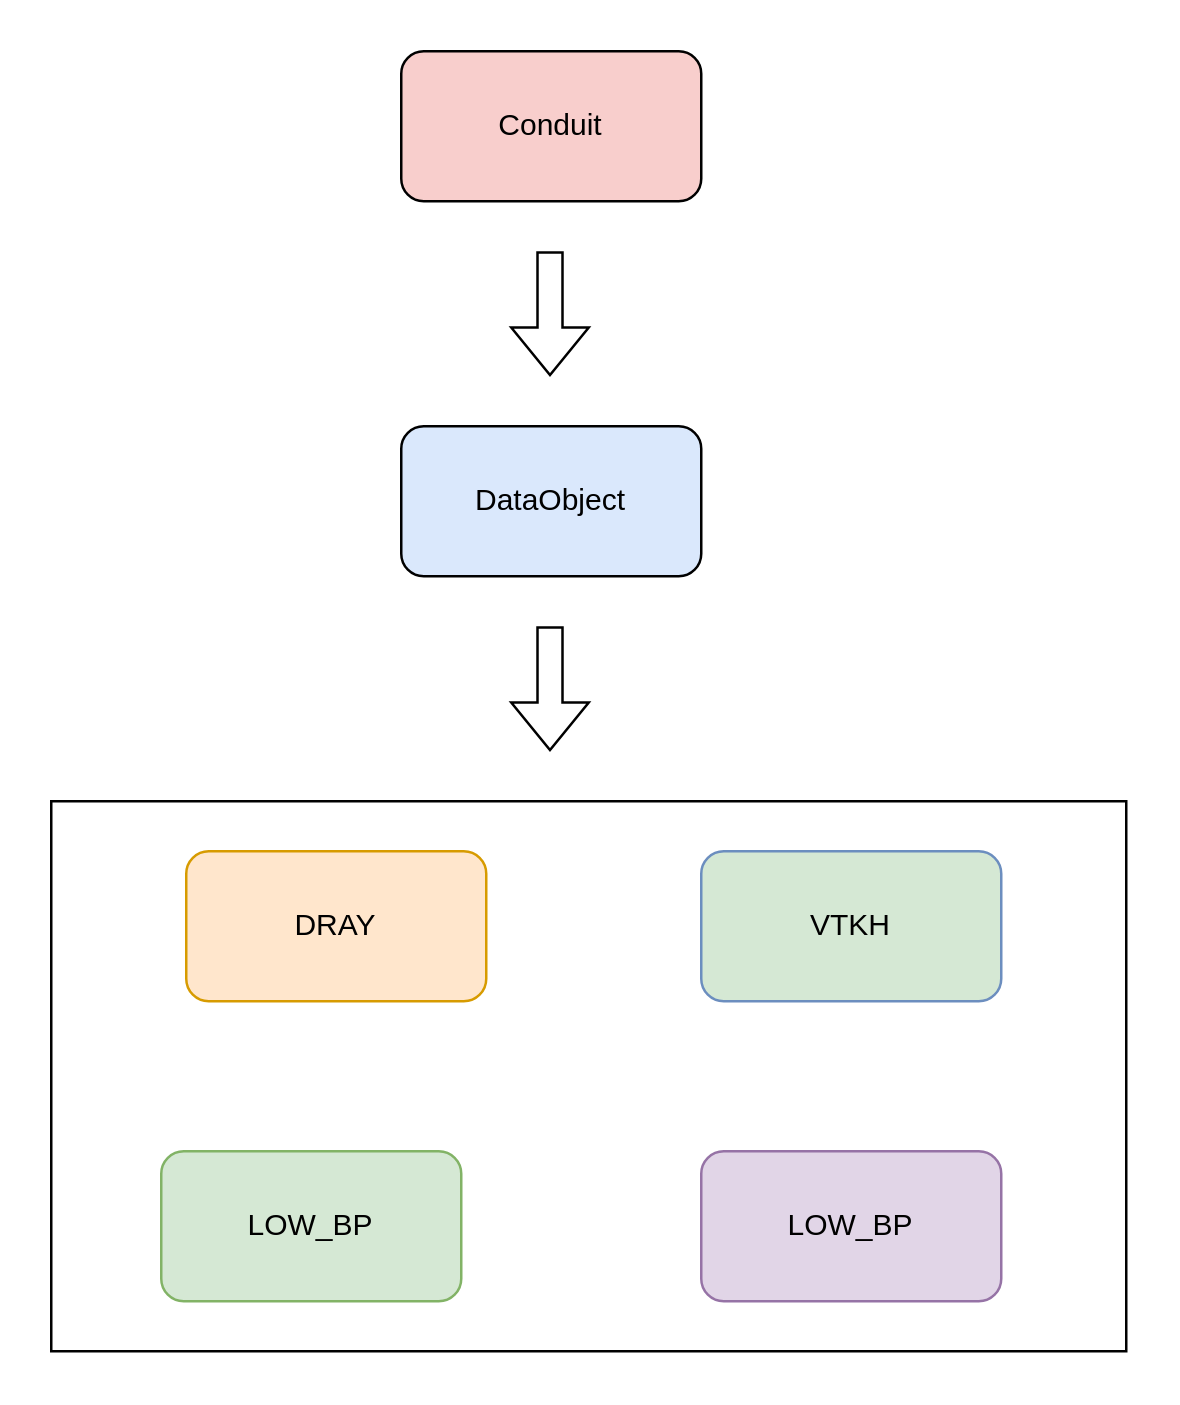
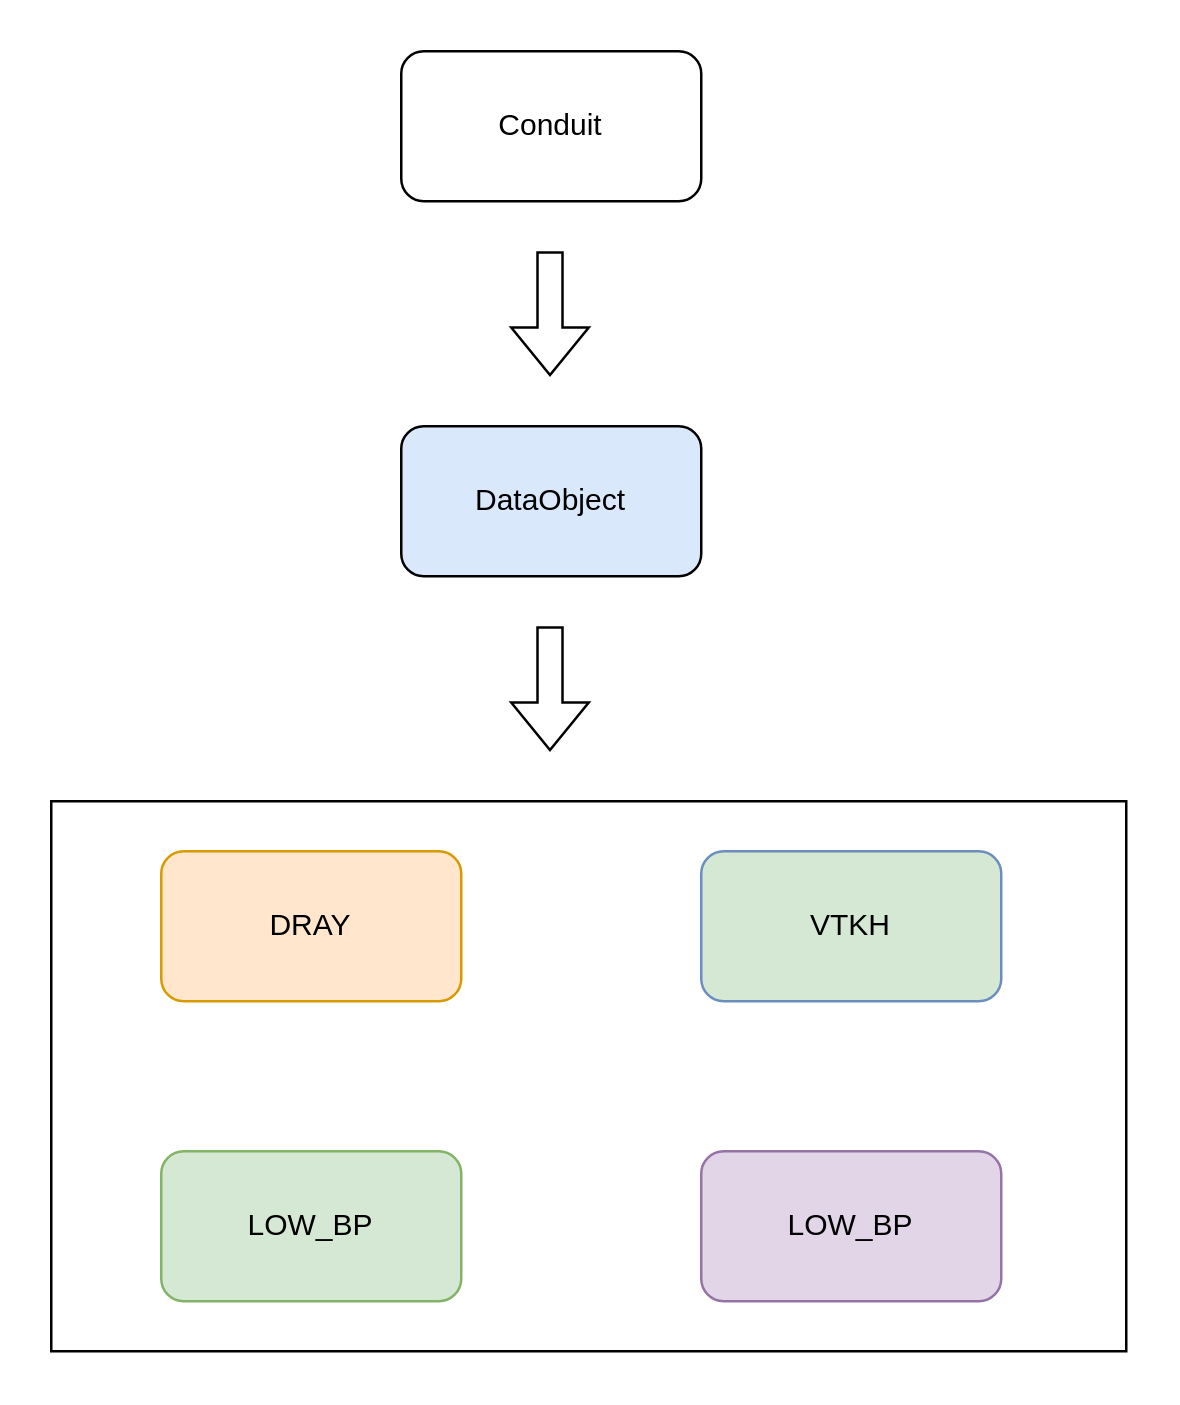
  <mxCell id="0" />
  <mxCell id="1" parent="0" />
  <mxCell id="2" value="DataObject" style="rounded=1;whiteSpace=wrap;html=1;fillColor=#dae8fc;" vertex="1" parent="1"><mxGeometry x="160" y="170" width="120" height="60" as="geometry" /></mxCell>
- <mxCell id="3" value="Conduit" style="rounded=1;whiteSpace=wrap;html=1;fillColor=#f8cecc;" vertex="1" parent="1"><mxGeometry x="160" y="20" width="120" height="60" as="geometry" /></mxCell>
+ <mxCell id="3" value="Conduit" style="rounded=1;whiteSpace=wrap;html=1;" vertex="1" parent="1"><mxGeometry x="160" y="20" width="120" height="60" as="geometry" /></mxCell>
  <mxCell id="4" value="" style="rounded=0;whiteSpace=wrap;html=1;" vertex="1" parent="1"><mxGeometry x="20" y="320" width="430" height="220" as="geometry" /></mxCell>
- <mxCell id="5" value="DRAY" style="rounded=1;whiteSpace=wrap;html=1;fillColor=#ffe6cc;strokeColor=#d79b00;" vertex="1" parent="1"><mxGeometry x="74" y="340" width="120" height="60" as="geometry" /></mxCell>
+ <mxCell id="5" value="DRAY" style="rounded=1;whiteSpace=wrap;html=1;fillColor=#ffe6cc;strokeColor=#d79b00;" vertex="1" parent="1"><mxGeometry x="64" y="340" width="120" height="60" as="geometry" /></mxCell>
  <mxCell id="6" value="VTKH" style="rounded=1;whiteSpace=wrap;html=1;fillColor=#d5e8d4;strokeColor=#6c8ebf;" vertex="1" parent="1"><mxGeometry x="280" y="340" width="120" height="60" as="geometry" /></mxCell>
  <mxCell id="7" value="LOW_BP" style="rounded=1;whiteSpace=wrap;html=1;fillColor=#d5e8d4;strokeColor=#82b366;" vertex="1" parent="1"><mxGeometry x="64" y="460" width="120" height="60" as="geometry" /></mxCell>
  <mxCell id="8" value="LOW_BP" style="rounded=1;whiteSpace=wrap;html=1;fillColor=#e1d5e7;strokeColor=#9673a6;" vertex="1" parent="1"><mxGeometry x="280" y="460" width="120" height="60" as="geometry" /></mxCell>
  <mxCell id="9" value="" style="shape=flexArrow;endArrow=classic;html=1;rounded=0;" edge="1" parent="1"><mxGeometry width="50" height="50" relative="1" as="geometry"><mxPoint x="219.5" y="100" as="sourcePoint" /><mxPoint x="219.5" y="150" as="targetPoint" /></mxGeometry></mxCell>
  <mxCell id="10" value="" style="shape=flexArrow;endArrow=classic;html=1;rounded=0;" edge="1" parent="1"><mxGeometry width="50" height="50" relative="1" as="geometry"><mxPoint x="219.5" y="250" as="sourcePoint" /><mxPoint x="219.5" y="300" as="targetPoint" /></mxGeometry></mxCell>
